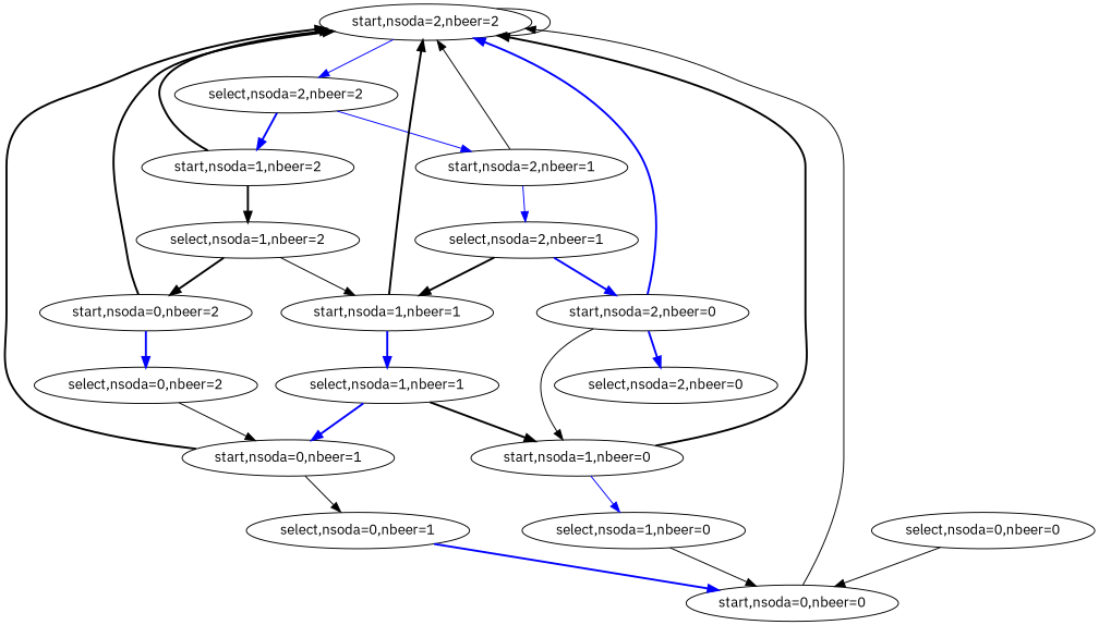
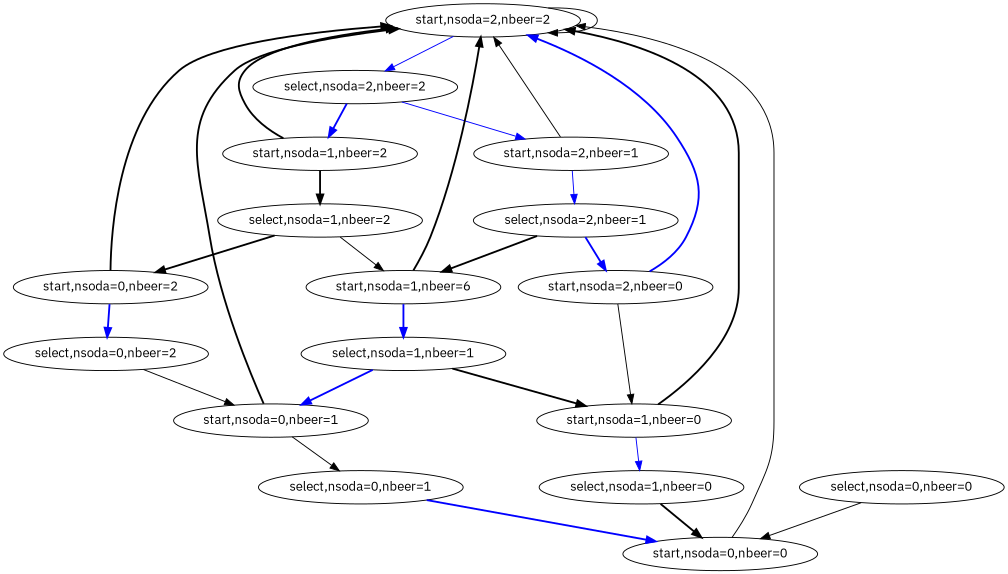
  digraph {
    fontname="IBM Plex Sans"
    node [fontname="IBM Plex Sans"]
    edge [color=black fontname="IBM Plex Sans" style=bold]
    "start,nsoda=2,nbeer=2"
    "select,nsoda=2,nbeer=2"
    "start,nsoda=1,nbeer=2"
    "start,nsoda=2,nbeer=1"
    "select,nsoda=1,nbeer=2"
    "select,nsoda=2,nbeer=1"
    "start,nsoda=0,nbeer=2"
-   "start,nsoda=1,nbeer=1"
+   "start,nsoda=1,nbeer=1" [label="start,nsoda=1,nbeer=6"]
    "start,nsoda=2,nbeer=0"
    "select,nsoda=0,nbeer=2"
    "select,nsoda=1,nbeer=1"
-   "select,nsoda=2,nbeer=0"
    "start,nsoda=0,nbeer=1"
    "start,nsoda=1,nbeer=0"
    "select,nsoda=0,nbeer=1"
    "select,nsoda=1,nbeer=0"
    "start,nsoda=0,nbeer=0"
    "select,nsoda=0,nbeer=0"
    subgraph sub_1 {
      rank=same
      "start,nsoda=2,nbeer=2"
    }
    subgraph sub_2 {
      rank=same
      "select,nsoda=2,nbeer=2"
    }
    subgraph sub_3 {
      rank=same
      "start,nsoda=1,nbeer=2"
      "start,nsoda=2,nbeer=1"
    }
    subgraph sub_4 {
      rank=same
      "select,nsoda=1,nbeer=2"
      "select,nsoda=2,nbeer=1"
    }
    subgraph sub_5 {
      rank=same
      "start,nsoda=0,nbeer=2"
      "start,nsoda=1,nbeer=1"
      "start,nsoda=2,nbeer=0"
    }
    subgraph sub_6 {
      rank=same
      "select,nsoda=0,nbeer=2"
      "select,nsoda=1,nbeer=1"
-     "select,nsoda=2,nbeer=0"
    }
    subgraph sub_7 {
      rank=same
      "start,nsoda=0,nbeer=1"
      "start,nsoda=1,nbeer=0"
    }
    subgraph sub_8 {
      rank=same
      "select,nsoda=0,nbeer=1"
      "select,nsoda=1,nbeer=0"
    }
    subgraph sub_9 {
      rank=same
      "start,nsoda=0,nbeer=0"
    }
    subgraph sub_10 {
      rank=same
      "select,nsoda=0,nbeer=0"
    }
    "start,nsoda=2,nbeer=2" -> "start,nsoda=2,nbeer=2" [style=solid]
    "start,nsoda=2,nbeer=2" -> "select,nsoda=2,nbeer=2" [color=blue style=solid]
    "select,nsoda=2,nbeer=2" -> "start,nsoda=1,nbeer=2" [color=blue]
    "select,nsoda=2,nbeer=2" -> "start,nsoda=2,nbeer=1" [color=blue style=solid]
    "start,nsoda=1,nbeer=2" -> "start,nsoda=2,nbeer=2"
    "start,nsoda=1,nbeer=2" -> "select,nsoda=1,nbeer=2"
    "start,nsoda=2,nbeer=1" -> "start,nsoda=2,nbeer=2" [style=solid]
    "start,nsoda=2,nbeer=1" -> "select,nsoda=2,nbeer=1" [color=blue style=solid]
    "select,nsoda=1,nbeer=2" -> "start,nsoda=0,nbeer=2"
    "select,nsoda=1,nbeer=2" -> "start,nsoda=1,nbeer=1" [style=solid]
    "select,nsoda=2,nbeer=1" -> "start,nsoda=1,nbeer=1"
    "select,nsoda=2,nbeer=1" -> "start,nsoda=2,nbeer=0" [color=blue]
    "start,nsoda=0,nbeer=2" -> "start,nsoda=2,nbeer=2"
    "start,nsoda=0,nbeer=2" -> "select,nsoda=0,nbeer=2" [color=blue]
    "start,nsoda=1,nbeer=1" -> "start,nsoda=2,nbeer=2"
    "start,nsoda=1,nbeer=1" -> "select,nsoda=1,nbeer=1" [color=blue]
    "start,nsoda=2,nbeer=0" -> "start,nsoda=2,nbeer=2" [color=blue]
-   "start,nsoda=2,nbeer=0" -> "select,nsoda=2,nbeer=0" [color=blue]
    "start,nsoda=2,nbeer=0" -> "start,nsoda=1,nbeer=0" [style=solid]
    "select,nsoda=0,nbeer=2" -> "start,nsoda=0,nbeer=1" [style=solid]
    "select,nsoda=1,nbeer=1" -> "start,nsoda=0,nbeer=1" [color=blue]
    "select,nsoda=1,nbeer=1" -> "start,nsoda=1,nbeer=0"
    "start,nsoda=0,nbeer=1" -> "start,nsoda=2,nbeer=2"
    "start,nsoda=0,nbeer=1" -> "select,nsoda=0,nbeer=1" [style=solid]
    "start,nsoda=1,nbeer=0" -> "start,nsoda=2,nbeer=2"
    "start,nsoda=1,nbeer=0" -> "select,nsoda=1,nbeer=0" [color=blue style=solid]
    "select,nsoda=0,nbeer=1" -> "start,nsoda=0,nbeer=0" [color=blue]
-   "select,nsoda=1,nbeer=0" -> "start,nsoda=0,nbeer=0" [style=solid]
+   "select,nsoda=1,nbeer=0" -> "start,nsoda=0,nbeer=0"
    "start,nsoda=0,nbeer=0" -> "start,nsoda=2,nbeer=2" [style=solid]
    "select,nsoda=0,nbeer=0" -> "start,nsoda=0,nbeer=0" [style=solid]
  }
